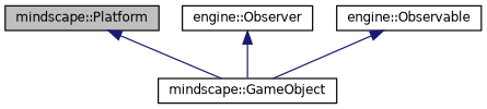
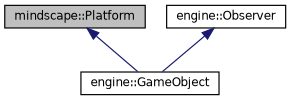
  digraph {
    node [color=black fillcolor=white fontname=Helvetica fontsize=10 shape=record style=filled]
    edge [color=midnightblue dir=back fontname=Helvetica fontsize=10 labelfontname=Helvetica labelfontsize=10 style=solid]
    n1 [fillcolor=grey75 fontcolor=black height=0.2 label="mindscape::Platform" width=0.4]
-   n2 [height=0.2 label="mindscape::GameObject" width=0.4]
+   n2 [height=0.2 label="engine::GameObject" width=0.4]
    n3 [height=0.2 label="engine::Observer" width=0.4]
-   n4 [height=0.2 label="engine::Observable" width=0.4]
    n1 -> n2
    n3 -> n2
-   n4 -> n2
  }
